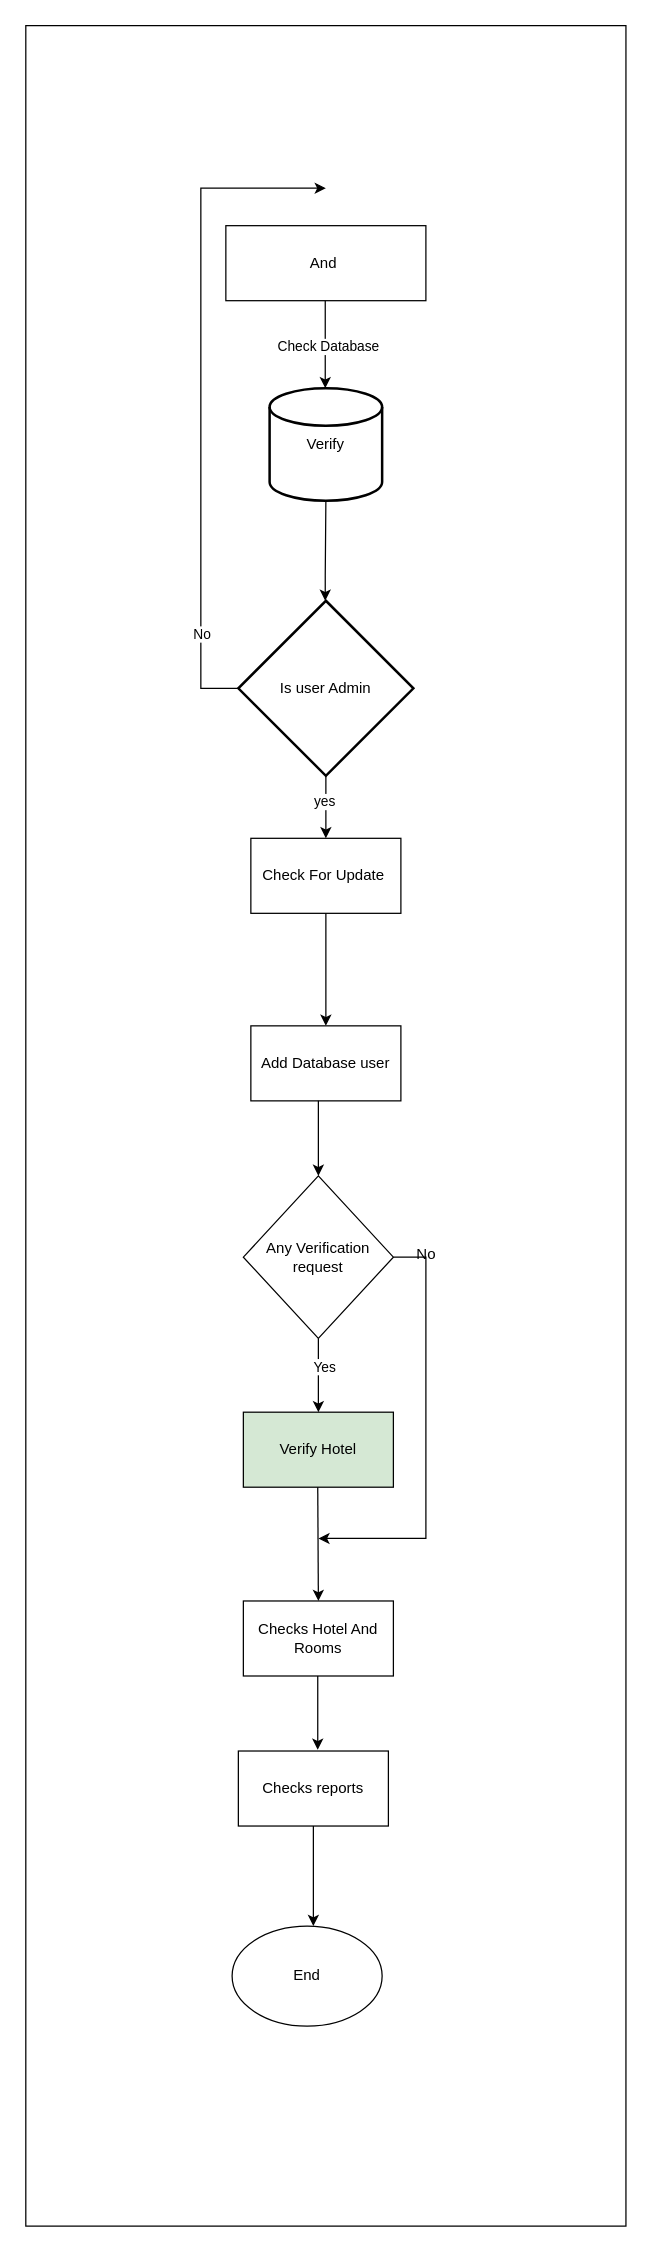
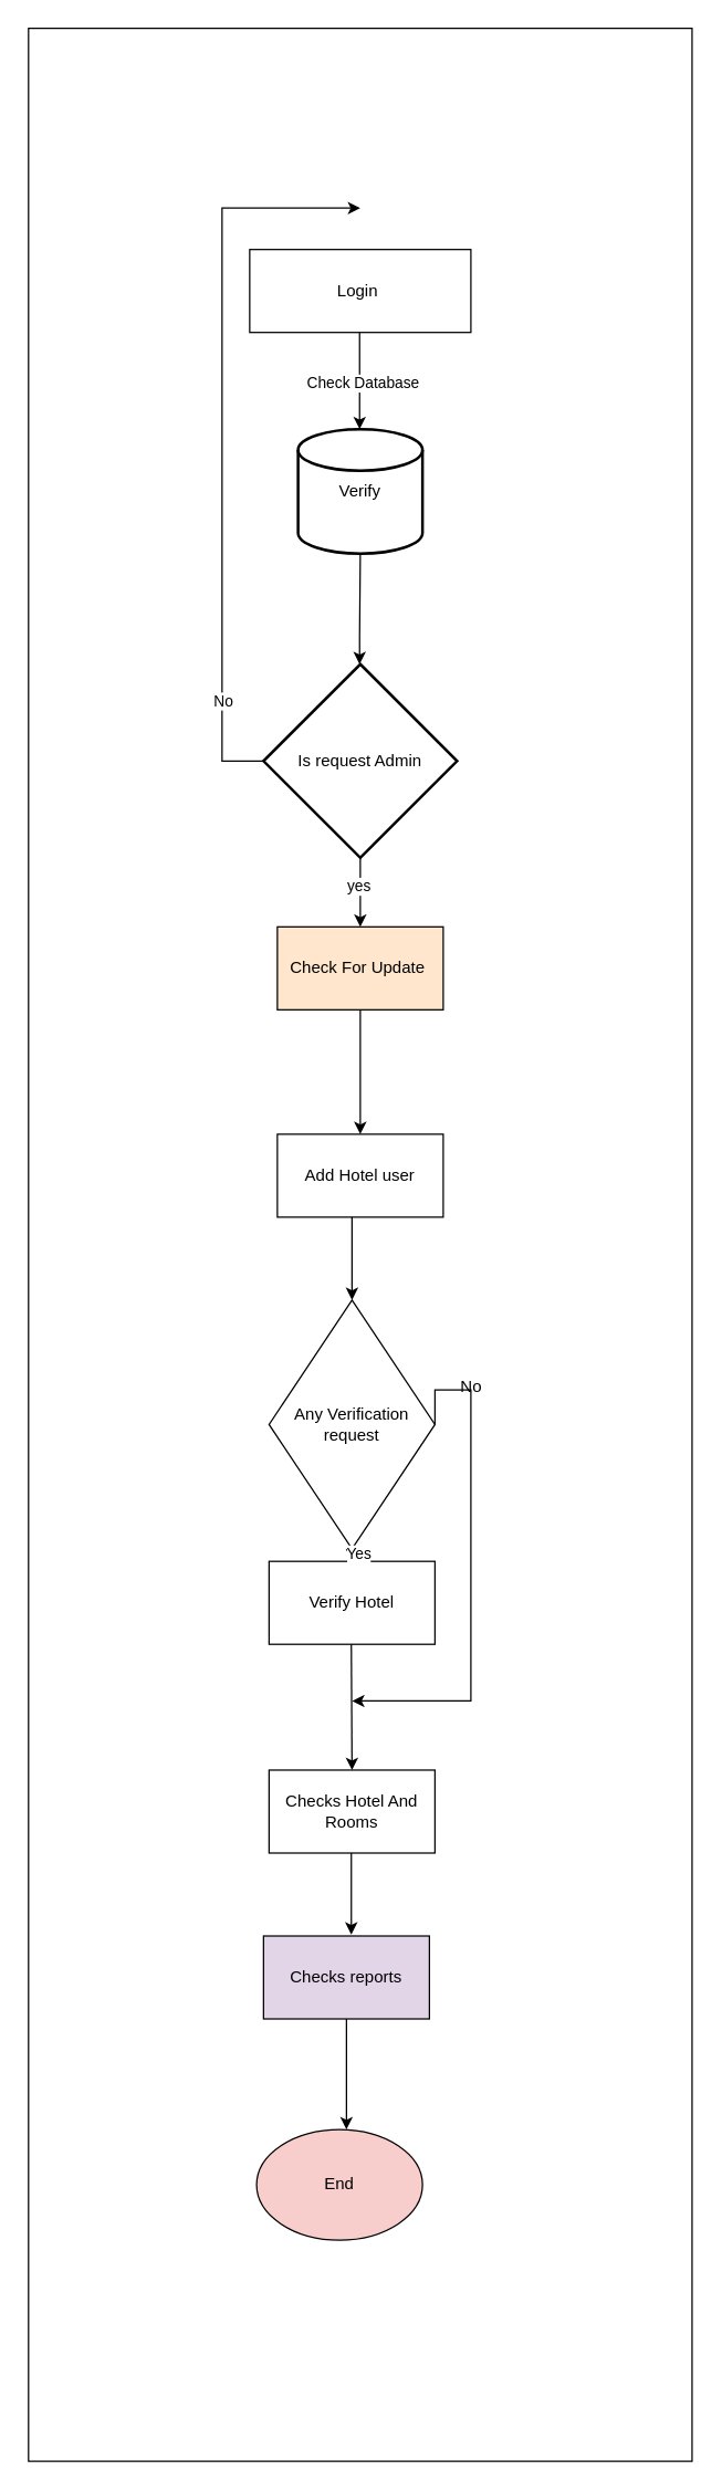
  <mxCell id="0" />
  <mxCell id="1" parent="0" />
  <mxCell id="2" value="" style="rounded=0;whiteSpace=wrap;html=1;" vertex="1" parent="1"><mxGeometry x="20" width="480" height="1760" as="geometry" y="20" /></mxCell>
- <mxCell id="3" value="And&amp;nbsp;" style="rounded=0;whiteSpace=wrap;html=1;" parent="1" vertex="1"><mxGeometry x="180" y="180" width="160" height="60" as="geometry" /></mxCell>
+ <mxCell id="3" value="Login&amp;nbsp;" style="rounded=0;whiteSpace=wrap;html=1;" parent="1" vertex="1"><mxGeometry x="180" y="180" width="160" height="60" as="geometry" /></mxCell>
  <mxCell id="4" value="Verify" style="strokeWidth=2;html=1;shape=mxgraph.flowchart.database;whiteSpace=wrap;" parent="1" vertex="1"><mxGeometry x="215" y="310" width="90" height="90" as="geometry" /></mxCell>
  <mxCell id="5" style="edgeStyle=orthogonalEdgeStyle;rounded=0;orthogonalLoop=1;jettySize=auto;html=1;exitX=0.5;exitY=1;exitDx=0;exitDy=0;exitPerimeter=0;" parent="1" source="7" edge="1"><mxGeometry relative="1" as="geometry"><mxPoint x="260" y="670" as="targetPoint" /></mxGeometry></mxCell>
  <mxCell id="6" value="yes" style="edgeLabel;html=1;align=center;verticalAlign=middle;resizable=0;points=[];" vertex="1" connectable="0" parent="5"><mxGeometry x="-0.208" y="-2" relative="1" as="geometry"><mxPoint as="offset" /></mxGeometry></mxCell>
- <mxCell id="7" value="Is user Admin" style="strokeWidth=2;html=1;shape=mxgraph.flowchart.decision;whiteSpace=wrap;" parent="1" vertex="1"><mxGeometry x="190" y="480" width="140" height="140" as="geometry" /></mxCell>
+ <mxCell id="7" value="Is request Admin" style="strokeWidth=2;html=1;shape=mxgraph.flowchart.decision;whiteSpace=wrap;" parent="1" vertex="1"><mxGeometry x="190" y="480" width="140" height="140" as="geometry" /></mxCell>
  <mxCell id="8" value="" style="endArrow=classic;html=1;rounded=0;exitX=0.5;exitY=1;exitDx=0;exitDy=0;entryX=0.5;entryY=0;entryDx=0;entryDy=0;" parent="1" edge="1"><mxGeometry width="50" height="50" relative="1" as="geometry"><mxPoint x="259.5" y="240" as="sourcePoint" /><mxPoint x="259.5" y="310" as="targetPoint" /></mxGeometry></mxCell>
  <mxCell id="9" value="Check Database" style="edgeLabel;html=1;align=center;verticalAlign=middle;resizable=0;points=[];" parent="8" vertex="1" connectable="0"><mxGeometry x="0.029" y="2" relative="1" as="geometry"><mxPoint as="offset" /></mxGeometry></mxCell>
  <mxCell id="10" value="" style="endArrow=classic;html=1;rounded=0;exitX=0.5;exitY=1;exitDx=0;exitDy=0;entryX=0.5;entryY=0;entryDx=0;entryDy=0;exitPerimeter=0;" parent="1" source="4" edge="1"><mxGeometry width="50" height="50" relative="1" as="geometry"><mxPoint x="259.5" y="410" as="sourcePoint" /><mxPoint x="259.5" y="480" as="targetPoint" /><Array as="points"><mxPoint x="259.5" y="460" /></Array></mxGeometry></mxCell>
- <mxCell id="11" value="Check For Update&amp;nbsp;" style="rounded=0;whiteSpace=wrap;html=1;" parent="1" vertex="1"><mxGeometry x="200" y="670" width="120" height="60" as="geometry" /></mxCell>
+ <mxCell id="11" value="Check For Update&amp;nbsp;" style="rounded=0;whiteSpace=wrap;html=1;fillColor=#ffe6cc;" parent="1" vertex="1"><mxGeometry x="200" y="670" width="120" height="60" as="geometry" /></mxCell>
  <mxCell id="12" value="" style="endArrow=classic;html=1;rounded=0;exitX=0.5;exitY=1;exitDx=0;exitDy=0;" edge="1" parent="1" source="11"><mxGeometry width="50" height="50" relative="1" as="geometry"><mxPoint x="290" y="966" as="sourcePoint" /><mxPoint x="260" y="820" as="targetPoint" /></mxGeometry></mxCell>
- <mxCell id="13" value="Any Verification request" style="rhombus;whiteSpace=wrap;html=1;" vertex="1" parent="1"><mxGeometry x="194" y="940" width="120" height="130" as="geometry" /></mxCell>
- <mxCell id="14" value="Verify Hotel" style="rounded=0;whiteSpace=wrap;html=1;fillColor=#d5e8d4;" vertex="1" parent="1"><mxGeometry x="194" y="1129" width="120" height="60" as="geometry" /></mxCell>
+ <mxCell id="13" value="Any Verification request" style="rhombus;whiteSpace=wrap;html=1;" vertex="1" parent="1"><mxGeometry x="194" y="940" width="120" height="180" as="geometry" /></mxCell>
+ <mxCell id="14" value="Verify Hotel" style="rounded=0;whiteSpace=wrap;html=1;" vertex="1" parent="1"><mxGeometry x="194" y="1129" width="120" height="60" as="geometry" /></mxCell>
  <mxCell id="15" value="Checks Hotel And Rooms" style="rounded=0;whiteSpace=wrap;html=1;" vertex="1" parent="1"><mxGeometry x="194" y="1280" width="120" height="60" as="geometry" /></mxCell>
- <mxCell id="16" value="Checks reports" style="rounded=0;whiteSpace=wrap;html=1;" vertex="1" parent="1"><mxGeometry x="190" y="1400" width="120" height="60" as="geometry" /></mxCell>
- <mxCell id="17" value="Add Database user" style="rounded=0;whiteSpace=wrap;html=1;" vertex="1" parent="1"><mxGeometry x="200" y="820" width="120" height="60" as="geometry" /></mxCell>
+ <mxCell id="16" value="Checks reports" style="rounded=0;whiteSpace=wrap;html=1;fillColor=#e1d5e7;" vertex="1" parent="1"><mxGeometry x="190" y="1400" width="120" height="60" as="geometry" /></mxCell>
+ <mxCell id="17" value="Add Hotel user" style="rounded=0;whiteSpace=wrap;html=1;" vertex="1" parent="1"><mxGeometry x="200" y="820" width="120" height="60" as="geometry" /></mxCell>
  <mxCell id="18" value="" style="endArrow=classic;html=1;rounded=0;exitX=0.45;exitY=1;exitDx=0;exitDy=0;exitPerimeter=0;entryX=0.5;entryY=0;entryDx=0;entryDy=0;" edge="1" parent="1" source="17" target="13"><mxGeometry width="50" height="50" relative="1" as="geometry"><mxPoint x="290" y="1080" as="sourcePoint" /><mxPoint x="340" y="1030" as="targetPoint" /></mxGeometry></mxCell>
  <mxCell id="19" value="" style="endArrow=classic;html=1;rounded=0;exitX=0.5;exitY=1;exitDx=0;exitDy=0;entryX=0.5;entryY=0;entryDx=0;entryDy=0;" edge="1" parent="1" source="13" target="14"><mxGeometry width="50" height="50" relative="1" as="geometry"><mxPoint x="290" y="1180" as="sourcePoint" /><mxPoint x="340" y="1130" as="targetPoint" /></mxGeometry></mxCell>
  <mxCell id="20" value="Yes" style="edgeLabel;html=1;align=center;verticalAlign=middle;resizable=0;points=[];" vertex="1" connectable="0" parent="19"><mxGeometry x="-0.254" y="4" relative="1" as="geometry"><mxPoint as="offset" /></mxGeometry></mxCell>
  <mxCell id="21" value="" style="endArrow=classic;html=1;rounded=0;exitX=0.5;exitY=1;exitDx=0;exitDy=0;entryX=0.5;entryY=0;entryDx=0;entryDy=0;" edge="1" parent="1" target="15"><mxGeometry width="50" height="50" relative="1" as="geometry"><mxPoint x="253.5" y="1189" as="sourcePoint" /><mxPoint x="253.5" y="1248" as="targetPoint" /></mxGeometry></mxCell>
  <mxCell id="22" value="" style="endArrow=classic;html=1;rounded=0;exitX=0.5;exitY=1;exitDx=0;exitDy=0;entryX=0.5;entryY=0;entryDx=0;entryDy=0;" edge="1" parent="1"><mxGeometry width="50" height="50" relative="1" as="geometry"><mxPoint x="253.5" y="1340" as="sourcePoint" /><mxPoint x="253.5" y="1399" as="targetPoint" /></mxGeometry></mxCell>
  <mxCell id="23" value="" style="endArrow=classic;html=1;rounded=0;edgeStyle=orthogonalEdgeStyle;exitX=1;exitY=0.5;exitDx=0;exitDy=0;" edge="1" parent="1" source="13"><mxGeometry width="50" height="50" relative="1" as="geometry"><mxPoint x="330" y="1020" as="sourcePoint" /><mxPoint x="254" y="1230" as="targetPoint" /><Array as="points"><mxPoint x="340" y="1005" /><mxPoint x="340" y="1230" /></Array></mxGeometry></mxCell>
  <mxCell id="24" value="No" style="text;html=1;align=center;verticalAlign=middle;resizable=0;points=[];autosize=1;strokeColor=none;fillColor=none;" vertex="1" parent="1"><mxGeometry x="320" y="988" width="40" height="30" as="geometry" /></mxCell>
  <mxCell id="25" value="" style="endArrow=classic;html=1;rounded=0;exitX=0.5;exitY=1;exitDx=0;exitDy=0;" edge="1" parent="1" source="16"><mxGeometry width="50" height="50" relative="1" as="geometry"><mxPoint x="290" y="1540" as="sourcePoint" /><mxPoint x="250" y="1540" as="targetPoint" /></mxGeometry></mxCell>
  <mxCell id="26" value="" style="endArrow=classic;html=1;rounded=0;exitX=0;exitY=0.5;exitDx=0;exitDy=0;exitPerimeter=0;edgeStyle=orthogonalEdgeStyle;" edge="1" parent="1" source="7"><mxGeometry width="50" height="50" relative="1" as="geometry"><mxPoint x="180" y="550" as="sourcePoint" /><mxPoint x="260" y="150" as="targetPoint" /><Array as="points"><mxPoint x="160" y="550" /><mxPoint x="160" y="150" /><mxPoint x="261" y="150" /></Array></mxGeometry></mxCell>
  <mxCell id="27" value="No" style="edgeLabel;html=1;align=center;verticalAlign=middle;resizable=0;points=[];" vertex="1" connectable="0" parent="26"><mxGeometry x="-0.721" relative="1" as="geometry"><mxPoint as="offset" /></mxGeometry></mxCell>
- <mxCell id="28" value="End" style="ellipse;whiteSpace=wrap;html=1;" vertex="1" parent="1"><mxGeometry x="185" y="1540" width="120" height="80" as="geometry" /></mxCell>
+ <mxCell id="28" value="End" style="ellipse;whiteSpace=wrap;html=1;fillColor=#f8cecc;" vertex="1" parent="1"><mxGeometry x="185" y="1540" width="120" height="80" as="geometry" /></mxCell>
